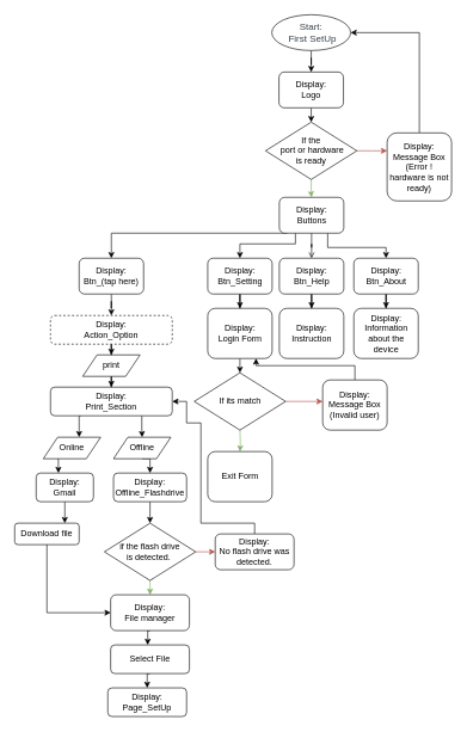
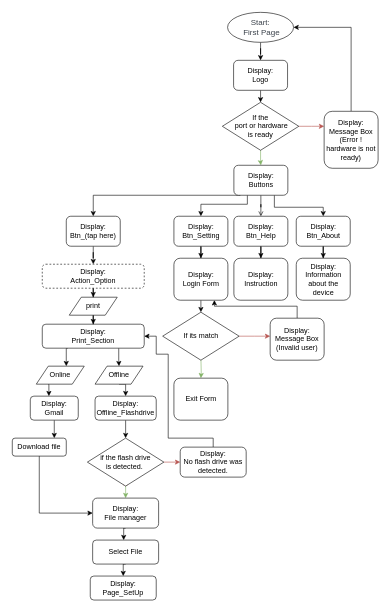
  <mxCell id="0" />
  <mxCell id="1" parent="0" />
  <mxCell id="2" value="" style="edgeStyle=orthogonalEdgeStyle;rounded=0;orthogonalLoop=1;jettySize=auto;html=1;" edge="1" parent="1" source="3" target="6"><mxGeometry relative="1" as="geometry" /></mxCell>
- <mxCell id="3" value="&lt;span data-lucid-content=&quot;{&amp;quot;t&amp;quot;:&amp;quot;Start:                     First Page&amp;quot;,&amp;quot;m&amp;quot;:[{&amp;quot;s&amp;quot;:0,&amp;quot;n&amp;quot;:&amp;quot;c&amp;quot;,&amp;quot;v&amp;quot;:&amp;quot;3a414aff&amp;quot;,&amp;quot;e&amp;quot;:37},{&amp;quot;s&amp;quot;:0,&amp;quot;n&amp;quot;:&amp;quot;s&amp;quot;,&amp;quot;v&amp;quot;:17.778,&amp;quot;e&amp;quot;:37}]}&quot; data-lucid-type=&quot;application/vnd.lucid.text&quot;&gt;&lt;span style=&quot;color:#3a414a;font-size:13.333px;&quot;&gt;Start: &lt;br&gt;&amp;nbsp;First SetUp&lt;/span&gt;&lt;/span&gt;" style="ellipse;whiteSpace=wrap;html=1;" vertex="1" parent="1"><mxGeometry x="379" y="20" width="110" height="50" as="geometry" /></mxCell>
+ <mxCell id="3" value="&lt;span data-lucid-content=&quot;{&amp;quot;t&amp;quot;:&amp;quot;Start:                     First Page&amp;quot;,&amp;quot;m&amp;quot;:[{&amp;quot;s&amp;quot;:0,&amp;quot;n&amp;quot;:&amp;quot;c&amp;quot;,&amp;quot;v&amp;quot;:&amp;quot;3a414aff&amp;quot;,&amp;quot;e&amp;quot;:37},{&amp;quot;s&amp;quot;:0,&amp;quot;n&amp;quot;:&amp;quot;s&amp;quot;,&amp;quot;v&amp;quot;:17.778,&amp;quot;e&amp;quot;:37}]}&quot; data-lucid-type=&quot;application/vnd.lucid.text&quot;&gt;&lt;span style=&quot;color:#3a414a;font-size:13.333px;&quot;&gt;Start: &lt;br&gt;&amp;nbsp;First Page&lt;/span&gt;&lt;/span&gt;" style="ellipse;whiteSpace=wrap;html=1;" vertex="1" parent="1"><mxGeometry x="379" y="20" width="110" height="50" as="geometry" /></mxCell>
  <mxCell id="4" style="edgeStyle=orthogonalEdgeStyle;rounded=0;orthogonalLoop=1;jettySize=auto;html=1;exitX=0.5;exitY=1;exitDx=0;exitDy=0;" edge="1" parent="1"><mxGeometry relative="1" as="geometry"><mxPoint x="580.5" y="240" as="sourcePoint" /><mxPoint x="580.6" y="260.063" as="targetPoint" /></mxGeometry></mxCell>
  <mxCell id="5" style="edgeStyle=orthogonalEdgeStyle;rounded=0;orthogonalLoop=1;jettySize=auto;html=1;exitX=0.5;exitY=1;exitDx=0;exitDy=0;entryX=0.5;entryY=0;entryDx=0;entryDy=0;" edge="1" parent="1" source="6" target="9"><mxGeometry relative="1" as="geometry" /></mxCell>
  <mxCell id="6" value="Display:&lt;br&gt;Logo" style="rounded=1;whiteSpace=wrap;html=1;" vertex="1" parent="1"><mxGeometry x="389" y="100" width="90" height="50" as="geometry" /></mxCell>
  <mxCell id="7" style="edgeStyle=orthogonalEdgeStyle;rounded=0;orthogonalLoop=1;jettySize=auto;html=1;exitX=1;exitY=0.5;exitDx=0;exitDy=0;fillColor=#f8cecc;strokeColor=#b85450;" edge="1" parent="1" source="9"><mxGeometry relative="1" as="geometry"><mxPoint x="540" y="210" as="targetPoint" /></mxGeometry></mxCell>
  <mxCell id="8" style="edgeStyle=orthogonalEdgeStyle;rounded=0;orthogonalLoop=1;jettySize=auto;html=1;exitX=0.5;exitY=1;exitDx=0;exitDy=0;fillColor=#d5e8d4;strokeColor=#82b366;" edge="1" parent="1" source="9" target="14"><mxGeometry relative="1" as="geometry" /></mxCell>
  <mxCell id="9" value="If the&lt;br&gt;&amp;nbsp;port or hardware &lt;br&gt;is ready" style="rhombus;whiteSpace=wrap;html=1;" vertex="1" parent="1"><mxGeometry x="370.25" y="170" width="127.5" height="80" as="geometry" /></mxCell>
  <mxCell id="10" value="" style="edgeStyle=orthogonalEdgeStyle;rounded=0;orthogonalLoop=1;jettySize=auto;html=1;endArrow=open;" edge="1" parent="1" source="14" target="18"><mxGeometry relative="1" as="geometry" /></mxCell>
  <mxCell id="11" style="edgeStyle=orthogonalEdgeStyle;rounded=0;orthogonalLoop=1;jettySize=auto;html=1;exitX=0.75;exitY=1;exitDx=0;exitDy=0;" edge="1" parent="1" source="14" target="22"><mxGeometry relative="1" as="geometry"><Array as="points"><mxPoint x="457.5" y="345" /><mxPoint x="538.5" y="345" /></Array></mxGeometry></mxCell>
  <mxCell id="12" style="edgeStyle=orthogonalEdgeStyle;rounded=0;orthogonalLoop=1;jettySize=auto;html=1;exitX=0.25;exitY=1;exitDx=0;exitDy=0;" edge="1" parent="1" source="14" target="20"><mxGeometry relative="1" as="geometry"><Array as="points"><mxPoint x="412.5" y="340" /><mxPoint x="334.5" y="340" /></Array></mxGeometry></mxCell>
  <mxCell id="13" style="edgeStyle=orthogonalEdgeStyle;rounded=0;orthogonalLoop=1;jettySize=auto;html=1;entryX=0.5;entryY=0;entryDx=0;entryDy=0;" edge="1" parent="1" target="24"><mxGeometry relative="1" as="geometry"><mxPoint x="400" y="320" as="sourcePoint" /><Array as="points"><mxPoint x="155" y="325" /></Array></mxGeometry></mxCell>
  <mxCell id="14" value="Display:&lt;br&gt;Buttons" style="rounded=1;whiteSpace=wrap;html=1;" vertex="1" parent="1"><mxGeometry x="389.5" y="275" width="90" height="50" as="geometry" /></mxCell>
  <mxCell id="15" style="edgeStyle=orthogonalEdgeStyle;rounded=0;orthogonalLoop=1;jettySize=auto;html=1;exitX=0.5;exitY=0;exitDx=0;exitDy=0;entryX=1;entryY=0.5;entryDx=0;entryDy=0;" edge="1" parent="1" source="16" target="3"><mxGeometry relative="1" as="geometry" /></mxCell>
  <mxCell id="16" value="Display:&lt;br&gt;Message Box&lt;br&gt;(Error ! hardware is not ready)" style="rounded=1;whiteSpace=wrap;html=1;" vertex="1" parent="1"><mxGeometry x="540" y="185" width="90" height="95" as="geometry" /></mxCell>
  <mxCell id="17" value="" style="edgeStyle=orthogonalEdgeStyle;rounded=0;orthogonalLoop=1;jettySize=auto;html=1;" edge="1" parent="1" source="18" target="26"><mxGeometry relative="1" as="geometry" /></mxCell>
  <mxCell id="18" value="Display:&lt;br&gt;Btn_Help" style="rounded=1;whiteSpace=wrap;html=1;" vertex="1" parent="1"><mxGeometry x="389.5" y="360" width="90" height="50" as="geometry" /></mxCell>
  <mxCell id="19" value="" style="edgeStyle=orthogonalEdgeStyle;rounded=0;orthogonalLoop=1;jettySize=auto;html=1;" edge="1" parent="1" source="20" target="28"><mxGeometry relative="1" as="geometry" /></mxCell>
  <mxCell id="20" value="Display:&lt;br&gt;Btn_Setting" style="rounded=1;whiteSpace=wrap;html=1;" vertex="1" parent="1"><mxGeometry x="289.5" y="360" width="90" height="50" as="geometry" /></mxCell>
  <mxCell id="21" value="" style="edgeStyle=orthogonalEdgeStyle;rounded=0;orthogonalLoop=1;jettySize=auto;html=1;" edge="1" parent="1" source="22" target="25"><mxGeometry relative="1" as="geometry" /></mxCell>
  <mxCell id="22" value="Display:&lt;br&gt;Btn_About" style="rounded=1;whiteSpace=wrap;html=1;" vertex="1" parent="1"><mxGeometry x="493.5" y="360" width="90" height="50" as="geometry" /></mxCell>
  <mxCell id="23" value="" style="edgeStyle=orthogonalEdgeStyle;rounded=0;orthogonalLoop=1;jettySize=auto;html=1;" edge="1" parent="1" source="24" target="30"><mxGeometry relative="1" as="geometry" /></mxCell>
  <mxCell id="24" value="Display:&lt;br&gt;Btn_(tap here)" style="rounded=1;whiteSpace=wrap;html=1;" vertex="1" parent="1"><mxGeometry x="110" y="360" width="90" height="50" as="geometry" /></mxCell>
  <mxCell id="25" value="Display:&lt;br&gt;Information about the device" style="rounded=1;whiteSpace=wrap;html=1;" vertex="1" parent="1"><mxGeometry x="493.5" y="430" width="90" height="70" as="geometry" /></mxCell>
  <mxCell id="26" value="Display:&lt;br&gt;Instruction" style="rounded=1;whiteSpace=wrap;html=1;" vertex="1" parent="1"><mxGeometry x="389.5" y="430" width="90" height="70" as="geometry" /></mxCell>
  <mxCell id="27" value="" style="edgeStyle=orthogonalEdgeStyle;rounded=0;orthogonalLoop=1;jettySize=auto;html=1;" edge="1" parent="1" source="28"><mxGeometry relative="1" as="geometry"><mxPoint x="334.6" y="520.063" as="targetPoint" /></mxGeometry></mxCell>
  <mxCell id="28" value="Display:&lt;br&gt;Login Form" style="rounded=1;whiteSpace=wrap;html=1;" vertex="1" parent="1"><mxGeometry x="289.5" y="430" width="90" height="70" as="geometry" /></mxCell>
  <mxCell id="29" value="" style="edgeStyle=orthogonalEdgeStyle;rounded=0;orthogonalLoop=1;jettySize=auto;html=1;" edge="1" parent="1" source="30" target="38"><mxGeometry relative="1" as="geometry" /></mxCell>
  <mxCell id="30" value="Display:&lt;br&gt;Action_Option" style="rounded=1;whiteSpace=wrap;html=1;dashed=1;" vertex="1" parent="1"><mxGeometry x="70" y="440" width="170" height="40" as="geometry" /></mxCell>
  <mxCell id="31" value="" style="edgeStyle=orthogonalEdgeStyle;rounded=0;orthogonalLoop=1;jettySize=auto;html=1;fillColor=#d5e8d4;strokeColor=#82b366;" edge="1" parent="1" target="36"><mxGeometry relative="1" as="geometry"><mxPoint x="334.6" y="599.937" as="sourcePoint" /></mxGeometry></mxCell>
  <mxCell id="32" style="edgeStyle=orthogonalEdgeStyle;rounded=0;orthogonalLoop=1;jettySize=auto;html=1;fillColor=#f8cecc;strokeColor=#b85450;" edge="1" parent="1" source="33"><mxGeometry relative="1" as="geometry"><mxPoint x="450" y="560" as="targetPoint" /></mxGeometry></mxCell>
  <mxCell id="33" value="If its match" style="rhombus;whiteSpace=wrap;html=1;" vertex="1" parent="1"><mxGeometry x="270.75" y="520" width="127.5" height="80" as="geometry" /></mxCell>
  <mxCell id="34" style="edgeStyle=orthogonalEdgeStyle;rounded=0;orthogonalLoop=1;jettySize=auto;html=1;exitX=0.5;exitY=0;exitDx=0;exitDy=0;entryX=0.75;entryY=1;entryDx=0;entryDy=0;" edge="1" parent="1" source="35" target="28"><mxGeometry relative="1" as="geometry"><Array as="points"><mxPoint x="495" y="510" /><mxPoint x="357" y="510" /></Array></mxGeometry></mxCell>
  <mxCell id="35" value="Display:&lt;br&gt;Message Box&lt;br&gt;(Invalid user)" style="rounded=1;whiteSpace=wrap;html=1;" vertex="1" parent="1"><mxGeometry x="450" y="530" width="90" height="70" as="geometry" /></mxCell>
  <mxCell id="36" value="Exit Form" style="rounded=1;whiteSpace=wrap;html=1;" vertex="1" parent="1"><mxGeometry x="289.5" y="630" width="90" height="70" as="geometry" /></mxCell>
  <mxCell id="37" value="" style="edgeStyle=orthogonalEdgeStyle;rounded=0;orthogonalLoop=1;jettySize=auto;html=1;" edge="1" parent="1" source="38" target="41"><mxGeometry relative="1" as="geometry" /></mxCell>
  <mxCell id="38" value="print" style="shape=parallelogram;perimeter=parallelogramPerimeter;whiteSpace=wrap;html=1;fixedSize=1;" vertex="1" parent="1"><mxGeometry x="115" y="495" width="80" height="30" as="geometry" /></mxCell>
  <mxCell id="39" style="edgeStyle=orthogonalEdgeStyle;rounded=0;orthogonalLoop=1;jettySize=auto;html=1;exitX=0.25;exitY=1;exitDx=0;exitDy=0;entryX=0.625;entryY=0;entryDx=0;entryDy=0;entryPerimeter=0;" edge="1" parent="1" source="41" target="43"><mxGeometry relative="1" as="geometry" /></mxCell>
  <mxCell id="40" style="edgeStyle=orthogonalEdgeStyle;rounded=0;orthogonalLoop=1;jettySize=auto;html=1;exitX=0.75;exitY=1;exitDx=0;exitDy=0;" edge="1" parent="1" source="41" target="45"><mxGeometry relative="1" as="geometry" /></mxCell>
  <mxCell id="41" value="Display:&lt;br&gt;Print_Section" style="rounded=1;whiteSpace=wrap;html=1;" vertex="1" parent="1"><mxGeometry x="70" y="540" width="170" height="40" as="geometry" /></mxCell>
  <mxCell id="42" style="edgeStyle=orthogonalEdgeStyle;rounded=0;orthogonalLoop=1;jettySize=auto;html=1;exitX=0.25;exitY=1;exitDx=0;exitDy=0;entryX=0.388;entryY=0;entryDx=0;entryDy=0;entryPerimeter=0;" edge="1" parent="1" source="43" target="47"><mxGeometry relative="1" as="geometry" /></mxCell>
  <mxCell id="43" value="Online" style="shape=parallelogram;perimeter=parallelogramPerimeter;whiteSpace=wrap;html=1;fixedSize=1;" vertex="1" parent="1"><mxGeometry x="60" y="610" width="80" height="30" as="geometry" /></mxCell>
  <mxCell id="44" style="edgeStyle=orthogonalEdgeStyle;rounded=0;orthogonalLoop=1;jettySize=auto;html=1;exitX=0.5;exitY=1;exitDx=0;exitDy=0;entryX=0.5;entryY=0;entryDx=0;entryDy=0;" edge="1" parent="1" source="45" target="49"><mxGeometry relative="1" as="geometry" /></mxCell>
  <mxCell id="45" value="Offline" style="shape=parallelogram;perimeter=parallelogramPerimeter;whiteSpace=wrap;html=1;fixedSize=1;" vertex="1" parent="1"><mxGeometry x="158" y="610" width="80" height="30" as="geometry" /></mxCell>
  <mxCell id="46" style="edgeStyle=orthogonalEdgeStyle;rounded=0;orthogonalLoop=1;jettySize=auto;html=1;exitX=0.5;exitY=1;exitDx=0;exitDy=0;" edge="1" parent="1" source="47"><mxGeometry relative="1" as="geometry"><mxPoint x="90" y="730" as="targetPoint" /></mxGeometry></mxCell>
  <mxCell id="47" value="Display:&lt;br&gt;Gmail" style="rounded=1;whiteSpace=wrap;html=1;" vertex="1" parent="1"><mxGeometry x="50" y="660" width="80" height="40" as="geometry" /></mxCell>
  <mxCell id="48" style="edgeStyle=orthogonalEdgeStyle;rounded=0;orthogonalLoop=1;jettySize=auto;html=1;exitX=0.5;exitY=1;exitDx=0;exitDy=0;" edge="1" parent="1" source="49"><mxGeometry relative="1" as="geometry"><mxPoint x="209" y="730" as="targetPoint" /></mxGeometry></mxCell>
  <mxCell id="49" value="Display:&lt;br&gt;Offline_Flashdrive" style="rounded=1;whiteSpace=wrap;html=1;" vertex="1" parent="1"><mxGeometry x="158" y="660" width="102" height="40" as="geometry" /></mxCell>
  <mxCell id="50" style="edgeStyle=orthogonalEdgeStyle;rounded=0;orthogonalLoop=1;jettySize=auto;html=1;exitX=0.5;exitY=1;exitDx=0;exitDy=0;fillColor=#f8cecc;strokeColor=#b85450;" edge="1" parent="1" source="53"><mxGeometry relative="1" as="geometry"><mxPoint x="209" y="800" as="targetPoint" /></mxGeometry></mxCell>
  <mxCell id="51" style="edgeStyle=orthogonalEdgeStyle;rounded=0;orthogonalLoop=1;jettySize=auto;html=1;exitX=1;exitY=0.5;exitDx=0;exitDy=0;fillColor=#f8cecc;strokeColor=#b85450;" edge="1" parent="1" source="53"><mxGeometry relative="1" as="geometry"><mxPoint x="300" y="770" as="targetPoint" /></mxGeometry></mxCell>
  <mxCell id="52" style="edgeStyle=orthogonalEdgeStyle;rounded=0;orthogonalLoop=1;jettySize=auto;html=1;exitX=0.5;exitY=1;exitDx=0;exitDy=0;entryX=0.5;entryY=0;entryDx=0;entryDy=0;fillColor=#d5e8d4;strokeColor=#82b366;" edge="1" parent="1" source="53" target="55"><mxGeometry relative="1" as="geometry" /></mxCell>
  <mxCell id="53" value="if the flash drive &lt;br&gt;is detected.&amp;nbsp;" style="rhombus;whiteSpace=wrap;html=1;" vertex="1" parent="1"><mxGeometry x="145.25" y="730" width="127.5" height="80" as="geometry" /></mxCell>
  <mxCell id="54" style="edgeStyle=orthogonalEdgeStyle;rounded=0;orthogonalLoop=1;jettySize=auto;html=1;exitX=0.5;exitY=1;exitDx=0;exitDy=0;entryX=0.5;entryY=0;entryDx=0;entryDy=0;" edge="1" parent="1" source="55"><mxGeometry relative="1" as="geometry"><mxPoint x="205.75" y="900" as="targetPoint" /></mxGeometry></mxCell>
  <mxCell id="55" value="Display:&lt;br&gt;File manager" style="rounded=1;whiteSpace=wrap;html=1;" vertex="1" parent="1"><mxGeometry x="154" y="830" width="110" height="50" as="geometry" /></mxCell>
  <mxCell id="56" style="edgeStyle=orthogonalEdgeStyle;rounded=0;orthogonalLoop=1;jettySize=auto;html=1;entryX=1;entryY=0.5;entryDx=0;entryDy=0;" edge="1" parent="1" source="57" target="41"><mxGeometry relative="1" as="geometry"><Array as="points"><mxPoint x="355" y="730" /><mxPoint x="280" y="730" /><mxPoint x="280" y="590" /><mxPoint x="260" y="590" /><mxPoint x="260" y="560" /></Array></mxGeometry></mxCell>
  <mxCell id="57" value="Display:&lt;br&gt;No flash drive was detected." style="rounded=1;whiteSpace=wrap;html=1;" vertex="1" parent="1"><mxGeometry x="300" y="745" width="110" height="50" as="geometry" /></mxCell>
  <mxCell id="58" style="edgeStyle=orthogonalEdgeStyle;rounded=0;orthogonalLoop=1;jettySize=auto;html=1;exitX=0.5;exitY=1;exitDx=0;exitDy=0;entryX=0.5;entryY=0;entryDx=0;entryDy=0;startArrow=none;" edge="1" parent="1" source="63" target="59"><mxGeometry relative="1" as="geometry"><mxPoint x="205.75" y="930" as="sourcePoint" /></mxGeometry></mxCell>
  <mxCell id="59" value="Display:&lt;br&gt;Page_SetUp" style="rounded=1;whiteSpace=wrap;html=1;" vertex="1" parent="1"><mxGeometry x="150" y="960" width="110" height="40" as="geometry" /></mxCell>
  <mxCell id="60" style="edgeStyle=orthogonalEdgeStyle;rounded=0;orthogonalLoop=1;jettySize=auto;html=1;exitX=0.5;exitY=1;exitDx=0;exitDy=0;entryX=0;entryY=0.5;entryDx=0;entryDy=0;" edge="1" parent="1" source="61" target="55"><mxGeometry relative="1" as="geometry" /></mxCell>
  <mxCell id="61" value="Download file" style="rounded=1;whiteSpace=wrap;html=1;" vertex="1" parent="1"><mxGeometry x="20" y="730" width="90" height="30" as="geometry" /></mxCell>
  <mxCell id="62" value="" style="edgeStyle=orthogonalEdgeStyle;rounded=0;orthogonalLoop=1;jettySize=auto;html=1;exitX=0.5;exitY=1;exitDx=0;exitDy=0;entryX=0.5;entryY=0;entryDx=0;entryDy=0;endArrow=none;" edge="1" parent="1" target="63"><mxGeometry relative="1" as="geometry"><mxPoint x="205.75" y="930" as="sourcePoint" /><mxPoint x="205" y="960" as="targetPoint" /></mxGeometry></mxCell>
  <mxCell id="63" value="Select File" style="rounded=1;whiteSpace=wrap;html=1;" vertex="1" parent="1"><mxGeometry x="154" y="900" width="110" height="40" as="geometry" /></mxCell>
